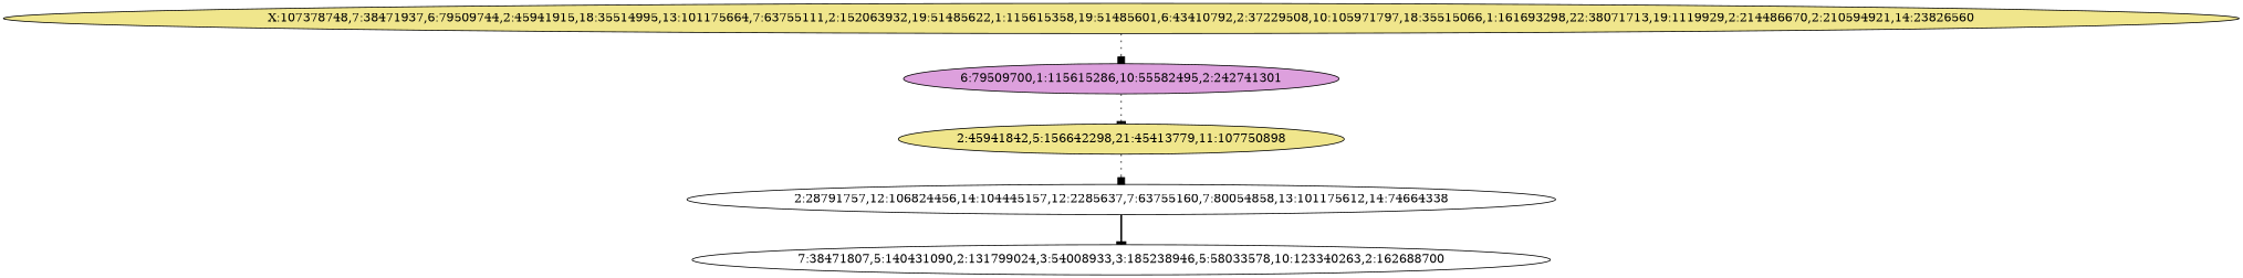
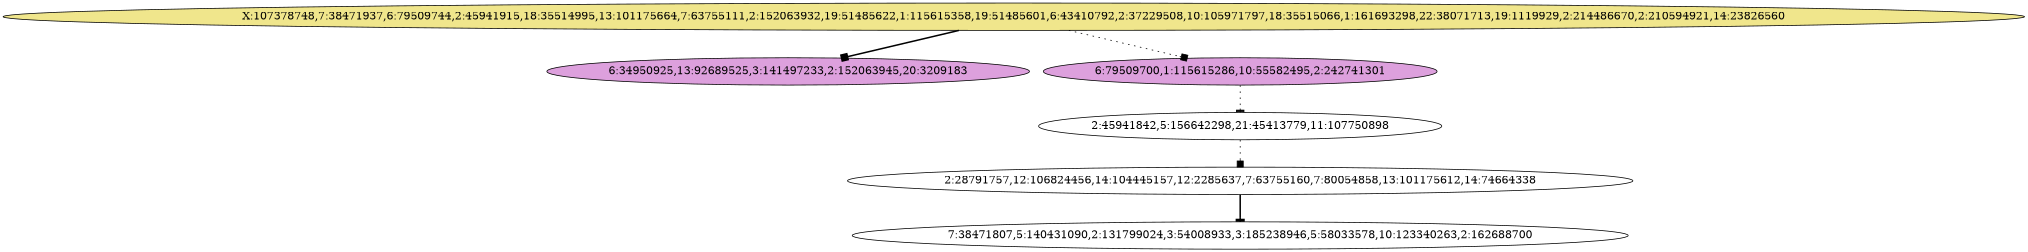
  digraph {
    node [fillcolor=khaki style=filled]
    edge [arrowhead=box style=dotted]
    n1 [label="X:107378748,7:38471937,6:79509744,2:45941915,18:35514995,13:101175664,7:63755111,2:152063932,19:51485622,1:115615358,19:51485601,6:43410792,2:37229508,10:105971797,18:35515066,1:161693298,22:38071713,19:1119929,2:214486670,2:210594921,14:23826560"]
+   n2 [fillcolor=plum label="6:34950925,13:92689525,3:141497233,2:152063945,20:3209183"]
    n3 [fillcolor=plum label="6:79509700,1:115615286,10:55582495,2:242741301"]
-   n4 [label="2:45941842,5:156642298,21:45413779,11:107750898"]
+   n4 [fillcolor=white label="2:45941842,5:156642298,21:45413779,11:107750898"]
    n5 [fillcolor=white label="2:28791757,12:106824456,14:104445157,12:2285637,7:63755160,7:80054858,13:101175612,14:74664338"]
    n6 [fillcolor=white label="7:38471807,5:140431090,2:131799024,3:54008933,3:185238946,5:58033578,10:123340263,2:162688700"]
+   n1 -> n2 [style=bold]
    n1 -> n3
    n3 -> n4 [arrowhead=tee]
    n4 -> n5
    n5 -> n6 [arrowhead=tee style=bold]
  }
